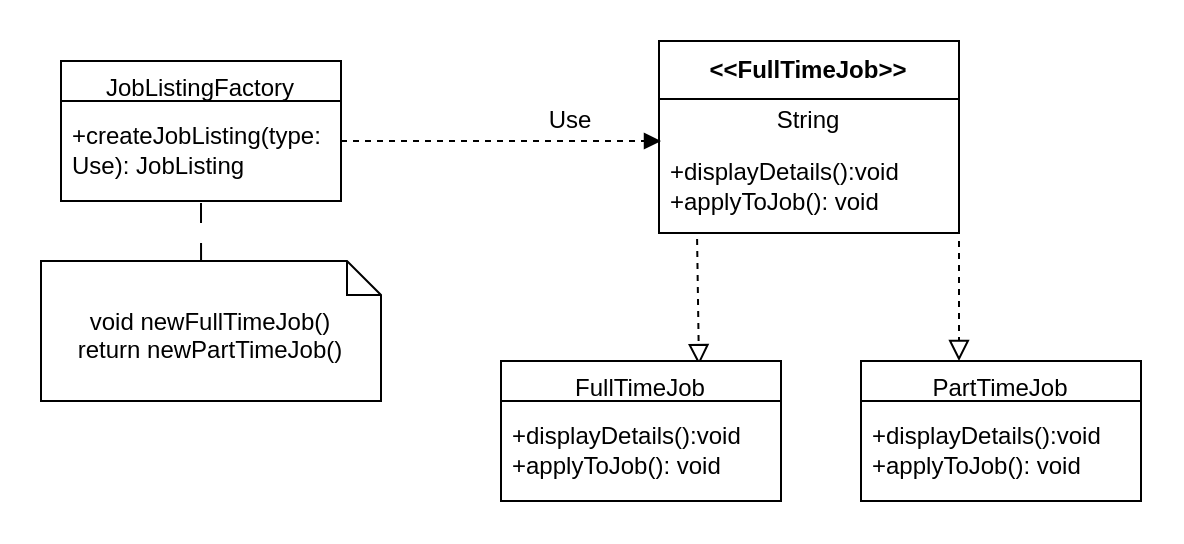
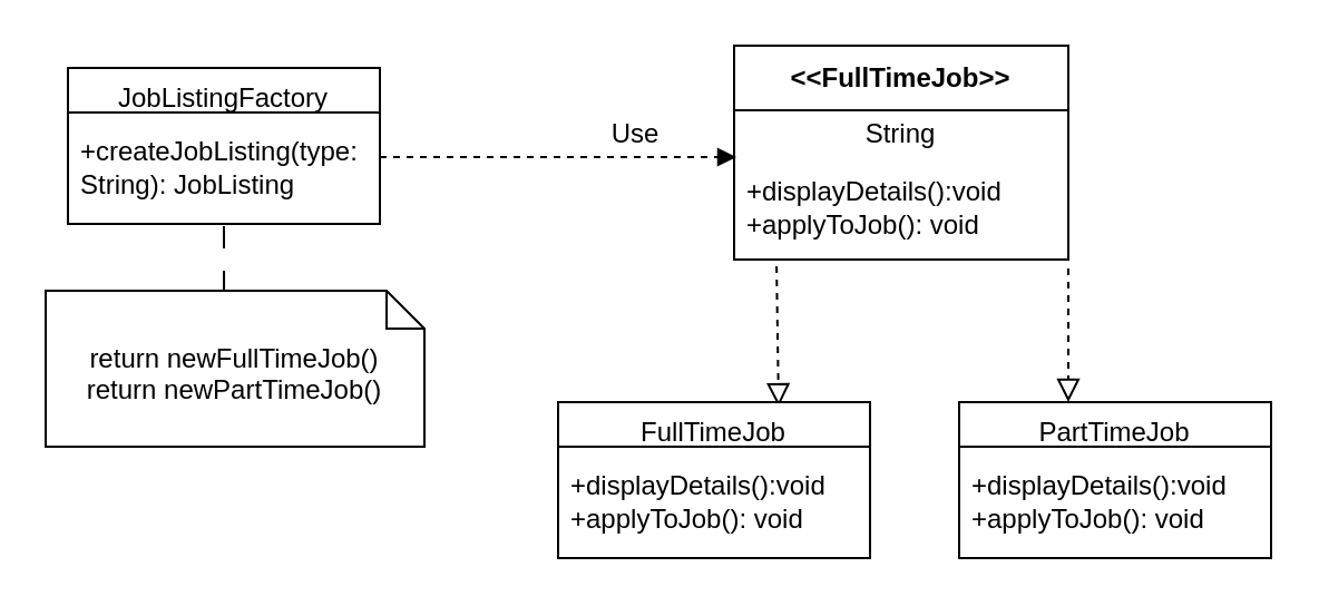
  <mxCell id="0" />
  <mxCell id="1" parent="0" />
  <mxCell id="2" value="JobListingFactory" style="swimlane;fontStyle=0;align=center;verticalAlign=top;childLayout=stackLayout;horizontal=1;startSize=20;horizontalStack=0;resizeParent=1;resizeParentMax=0;resizeLast=0;collapsible=0;marginBottom=0;html=1;whiteSpace=wrap;" vertex="1" parent="1"><mxGeometry x="30" y="30" width="140" height="70" as="geometry" /></mxCell>
- <mxCell id="3" value="+createJobListing(type:&lt;div&gt;Use):&amp;nbsp;&lt;span style=&quot;background-color: transparent; color: light-dark(rgb(0, 0, 0), rgb(255, 255, 255));&quot;&gt;JobListing&lt;/span&gt;&lt;/div&gt;" style="text;html=1;strokeColor=none;fillColor=none;align=left;verticalAlign=middle;spacingLeft=4;spacingRight=4;overflow=hidden;rotatable=0;points=[[0,0.5],[1,0.5]];portConstraint=eastwest;whiteSpace=wrap;" vertex="1" parent="2"><mxGeometry y="20" width="140" height="50" as="geometry" /></mxCell>
+ <mxCell id="3" value="+createJobListing(type:&lt;div&gt;String):&amp;nbsp;&lt;span style=&quot;background-color: transparent; color: light-dark(rgb(0, 0, 0), rgb(255, 255, 255));&quot;&gt;JobListing&lt;/span&gt;&lt;/div&gt;" style="text;html=1;strokeColor=none;fillColor=none;align=left;verticalAlign=middle;spacingLeft=4;spacingRight=4;overflow=hidden;rotatable=0;points=[[0,0.5],[1,0.5]];portConstraint=eastwest;whiteSpace=wrap;" vertex="1" parent="2"><mxGeometry y="20" width="140" height="50" as="geometry" /></mxCell>
  <mxCell id="4" value="&amp;lt;&amp;lt;FullTimeJob&amp;gt;&amp;gt;" style="swimlane;fontStyle=1;align=center;verticalAlign=middle;childLayout=stackLayout;horizontal=1;startSize=29;horizontalStack=0;resizeParent=1;resizeParentMax=0;resizeLast=0;collapsible=0;marginBottom=0;html=1;whiteSpace=wrap;" vertex="1" parent="1"><mxGeometry x="329" y="20" width="150" height="96" as="geometry" /></mxCell>
  <mxCell id="5" value="&lt;span style=&quot;text-align: left;&quot;&gt;String&lt;/span&gt;" style="text;html=1;strokeColor=none;fillColor=none;align=center;verticalAlign=middle;spacingLeft=4;spacingRight=4;overflow=hidden;rotatable=0;points=[[0,0.5],[1,0.5]];portConstraint=eastwest;whiteSpace=wrap;" vertex="1" parent="4"><mxGeometry y="29" width="150" height="21" as="geometry" /></mxCell>
  <mxCell id="6" value="+displayDetails():void&lt;div&gt;+applyToJob(): void&lt;/div&gt;" style="text;html=1;strokeColor=none;fillColor=none;align=left;verticalAlign=middle;spacingLeft=4;spacingRight=4;overflow=hidden;rotatable=0;points=[[0,0.5],[1,0.5]];portConstraint=eastwest;whiteSpace=wrap;" vertex="1" parent="4"><mxGeometry y="50" width="150" height="46" as="geometry" /></mxCell>
  <mxCell id="7" value="" style="endArrow=block;startArrow=none;endFill=0;startFill=0;endSize=8;html=1;verticalAlign=bottom;dashed=1;labelBackgroundColor=none;rounded=0;exitX=0.127;exitY=1.065;exitDx=0;exitDy=0;exitPerimeter=0;entryX=0.707;entryY=0.029;entryDx=0;entryDy=0;entryPerimeter=0;" edge="1" parent="1" source="6" target="13"><mxGeometry width="160" relative="1" as="geometry"><mxPoint x="160" y="190" as="sourcePoint" /><mxPoint x="350" y="190" as="targetPoint" /></mxGeometry></mxCell>
  <mxCell id="8" value="" style="endArrow=block;startArrow=none;endFill=0;startFill=0;endSize=8;html=1;verticalAlign=bottom;dashed=1;labelBackgroundColor=none;rounded=0;" edge="1" parent="1"><mxGeometry width="160" relative="1" as="geometry"><mxPoint x="479" y="120" as="sourcePoint" /><mxPoint x="479" y="180" as="targetPoint" /></mxGeometry></mxCell>
  <mxCell id="9" value="" style="html=1;verticalAlign=bottom;labelBackgroundColor=none;endArrow=block;endFill=1;dashed=1;rounded=0;" edge="1" parent="1"><mxGeometry width="160" relative="1" as="geometry"><mxPoint x="170" y="70" as="sourcePoint" /><mxPoint x="330" y="70" as="targetPoint" /></mxGeometry></mxCell>
  <mxCell id="10" value="Use" style="text;html=1;align=center;verticalAlign=middle;whiteSpace=wrap;rounded=0;" vertex="1" parent="1"><mxGeometry x="255" y="45" width="60" height="30" as="geometry" /></mxCell>
  <mxCell id="11" value="PartTimeJob" style="swimlane;fontStyle=0;align=center;verticalAlign=top;childLayout=stackLayout;horizontal=1;startSize=20;horizontalStack=0;resizeParent=1;resizeParentMax=0;resizeLast=0;collapsible=0;marginBottom=0;html=1;whiteSpace=wrap;" vertex="1" parent="1"><mxGeometry x="430" y="180" width="140" height="70" as="geometry" /></mxCell>
  <mxCell id="12" value="+displayDetails():void&lt;div&gt;+applyToJob(): void&lt;/div&gt;" style="text;html=1;strokeColor=none;fillColor=none;align=left;verticalAlign=middle;spacingLeft=4;spacingRight=4;overflow=hidden;rotatable=0;points=[[0,0.5],[1,0.5]];portConstraint=eastwest;whiteSpace=wrap;" vertex="1" parent="11"><mxGeometry y="20" width="140" height="50" as="geometry" /></mxCell>
  <mxCell id="13" value="FullTimeJob" style="swimlane;fontStyle=0;align=center;verticalAlign=top;childLayout=stackLayout;horizontal=1;startSize=20;horizontalStack=0;resizeParent=1;resizeParentMax=0;resizeLast=0;collapsible=0;marginBottom=0;html=1;whiteSpace=wrap;" vertex="1" parent="1"><mxGeometry x="250" y="180" width="140" height="70" as="geometry" /></mxCell>
  <mxCell id="14" value="+displayDetails():void&lt;div&gt;+applyToJob(): void&lt;/div&gt;" style="text;html=1;strokeColor=none;fillColor=none;align=left;verticalAlign=middle;spacingLeft=4;spacingRight=4;overflow=hidden;rotatable=0;points=[[0,0.5],[1,0.5]];portConstraint=eastwest;whiteSpace=wrap;" vertex="1" parent="13"><mxGeometry y="20" width="140" height="50" as="geometry" /></mxCell>
  <mxCell id="15" value="" style="endArrow=none;startArrow=none;endFill=0;startFill=0;endSize=8;html=1;verticalAlign=bottom;dashed=1;labelBackgroundColor=none;dashPattern=10 10;rounded=0;exitX=0.5;exitY=1.02;exitDx=0;exitDy=0;exitPerimeter=0;entryX=0.438;entryY=0;entryDx=0;entryDy=0;entryPerimeter=0;" edge="1" parent="1" source="3"><mxGeometry width="160" relative="1" as="geometry"><mxPoint x="40" y="150" as="sourcePoint" /><mxPoint x="100.08" y="170" as="targetPoint" /></mxGeometry></mxCell>
- <mxCell id="16" value="&lt;span style=&quot;text-align: left;&quot;&gt;void newFullTimeJob()&lt;/span&gt;&lt;div&gt;&lt;span style=&quot;text-align: left;&quot;&gt;return newPartTimeJob()&lt;/span&gt;&lt;/div&gt;&lt;div&gt;&lt;br&gt;&lt;/div&gt;" style="shape=note2;boundedLbl=1;whiteSpace=wrap;html=1;size=17;verticalAlign=top;align=center;" vertex="1" parent="1"><mxGeometry x="20" y="130" width="170" height="70" as="geometry" /></mxCell>
+ <mxCell id="16" value="&lt;span style=&quot;text-align: left;&quot;&gt;return newFullTimeJob()&lt;/span&gt;&lt;div&gt;&lt;span style=&quot;text-align: left;&quot;&gt;return newPartTimeJob()&lt;/span&gt;&lt;/div&gt;&lt;div&gt;&lt;br&gt;&lt;/div&gt;" style="shape=note2;boundedLbl=1;whiteSpace=wrap;html=1;size=17;verticalAlign=top;align=center;" vertex="1" parent="1"><mxGeometry x="20" y="130" width="170" height="70" as="geometry" /></mxCell>
